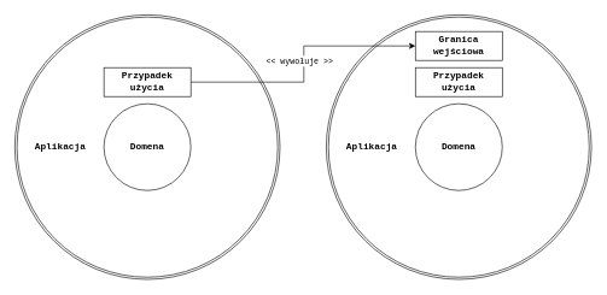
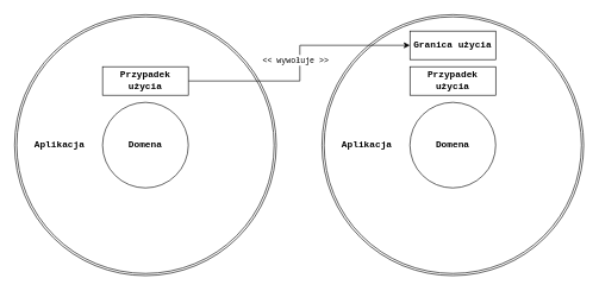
  <mxCell id="0" />
  <mxCell id="1" parent="0" />
  <mxCell id="2" value="" style="ellipse;whiteSpace=wrap;html=1;aspect=fixed;perimeterSpacing=1;" parent="1" vertex="1"><mxGeometry x="20" y="20" width="366" height="366" as="geometry" /></mxCell>
  <mxCell id="3" value="" style="ellipse;whiteSpace=wrap;html=1;aspect=fixed;perimeterSpacing=1;" parent="1" vertex="1"><mxGeometry x="450" y="20" width="366" height="366" as="geometry" /></mxCell>
  <mxCell id="4" value="" style="ellipse;whiteSpace=wrap;html=1;aspect=fixed;" parent="1" vertex="1"><mxGeometry x="23" y="23" width="360" height="360" as="geometry" /></mxCell>
  <mxCell id="5" value="" style="ellipse;whiteSpace=wrap;html=1;aspect=fixed;perimeterSpacing=1;" parent="1" vertex="1"><mxGeometry x="453" y="23" width="360" height="360" as="geometry" /></mxCell>
  <mxCell id="6" value="" style="ellipse;whiteSpace=wrap;html=1;aspect=fixed;" parent="1" vertex="1"><mxGeometry x="143" y="143" width="120" height="120" as="geometry" /></mxCell>
  <mxCell id="7" value="" style="ellipse;whiteSpace=wrap;html=1;aspect=fixed;" parent="1" vertex="1"><mxGeometry x="573" y="143" width="120" height="120" as="geometry" /></mxCell>
  <mxCell id="8" style="edgeStyle=orthogonalEdgeStyle;rounded=0;html=1;exitX=1;exitY=0.5;entryX=0;entryY=0.5;jettySize=auto;orthogonalLoop=1;" parent="1" source="10" target="12" edge="1"><mxGeometry relative="1" as="geometry"><Array as="points"><mxPoint x="419" y="113" /><mxPoint x="419" y="63" /></Array></mxGeometry></mxCell>
  <mxCell id="9" value="&lt;font style=&quot;font-size: 11px&quot; face=&quot;Courier New&quot;&gt;&amp;lt;&amp;lt; wywołuje &amp;gt;&amp;gt;&lt;br&gt;&lt;/font&gt;" style="text;html=1;resizable=0;points=[];align=center;verticalAlign=middle;labelBackgroundColor=#ffffff;" parent="8" vertex="1" connectable="0"><mxGeometry x="0.183" relative="1" as="geometry"><mxPoint x="-14" y="20" as="offset" /></mxGeometry></mxCell>
  <mxCell id="10" value="&lt;font style=&quot;font-size: 13px&quot; face=&quot;Courier New&quot;&gt;&lt;b&gt;Przypadek użycia&lt;br&gt;&lt;/b&gt;&lt;/font&gt;" style="rounded=0;whiteSpace=wrap;html=1;fontStyle=0" parent="1" vertex="1"><mxGeometry x="143" y="93" width="120" height="40" as="geometry" /></mxCell>
  <mxCell id="11" value="&lt;font style=&quot;font-size: 13px&quot; face=&quot;Courier New&quot;&gt;&lt;b&gt;Przypadek użycia&lt;br&gt;&lt;/b&gt;&lt;/font&gt;" style="rounded=0;whiteSpace=wrap;html=1;fontStyle=0" parent="1" vertex="1"><mxGeometry x="573" y="93" width="120" height="40" as="geometry" /></mxCell>
- <mxCell id="12" value="&lt;span&gt;&lt;font style=&quot;font-size: 13px&quot; face=&quot;Courier New&quot;&gt;Granica wejściowa&lt;br&gt;&lt;/font&gt;&lt;/span&gt;" style="rounded=0;whiteSpace=wrap;html=1;fontStyle=1" parent="1" vertex="1"><mxGeometry x="573" y="43" width="120" height="40" as="geometry" /></mxCell>
+ <mxCell id="12" value="&lt;span&gt;&lt;font style=&quot;font-size: 13px&quot; face=&quot;Courier New&quot;&gt;Granica użycia&lt;br&gt;&lt;/font&gt;&lt;/span&gt;" style="rounded=0;whiteSpace=wrap;html=1;fontStyle=1" parent="1" vertex="1"><mxGeometry x="573" y="43" width="120" height="40" as="geometry" /></mxCell>
  <mxCell id="13" value="&lt;font style=&quot;font-size: 13px&quot; face=&quot;Courier New&quot;&gt;&lt;b&gt;Aplikacja&lt;/b&gt;&lt;/font&gt;" style="text;html=1;strokeColor=none;fillColor=none;align=center;verticalAlign=middle;whiteSpace=wrap;rounded=0;" parent="1" vertex="1"><mxGeometry x="63" y="193" width="40" height="20" as="geometry" /></mxCell>
  <mxCell id="14" value="Aplikacja" style="text;html=1;strokeColor=none;fillColor=none;align=center;verticalAlign=middle;whiteSpace=wrap;rounded=0;fontSize=13;fontFamily=Courier New;fontStyle=1" parent="1" vertex="1"><mxGeometry x="493" y="193" width="40" height="20" as="geometry" /></mxCell>
  <mxCell id="15" value="Domena" style="text;html=1;strokeColor=none;fillColor=none;align=center;verticalAlign=middle;whiteSpace=wrap;rounded=0;fontSize=13;fontFamily=Courier New;fontStyle=1" parent="1" vertex="1"><mxGeometry x="613" y="193" width="40" height="20" as="geometry" /></mxCell>
  <mxCell id="16" value="&lt;font style=&quot;font-size: 13px&quot; face=&quot;Courier New&quot;&gt;&lt;b&gt;Domena&lt;/b&gt;&lt;/font&gt;" style="text;html=1;strokeColor=none;fillColor=none;align=center;verticalAlign=middle;whiteSpace=wrap;rounded=0;" parent="1" vertex="1"><mxGeometry x="183" y="193" width="40" height="20" as="geometry" /></mxCell>
